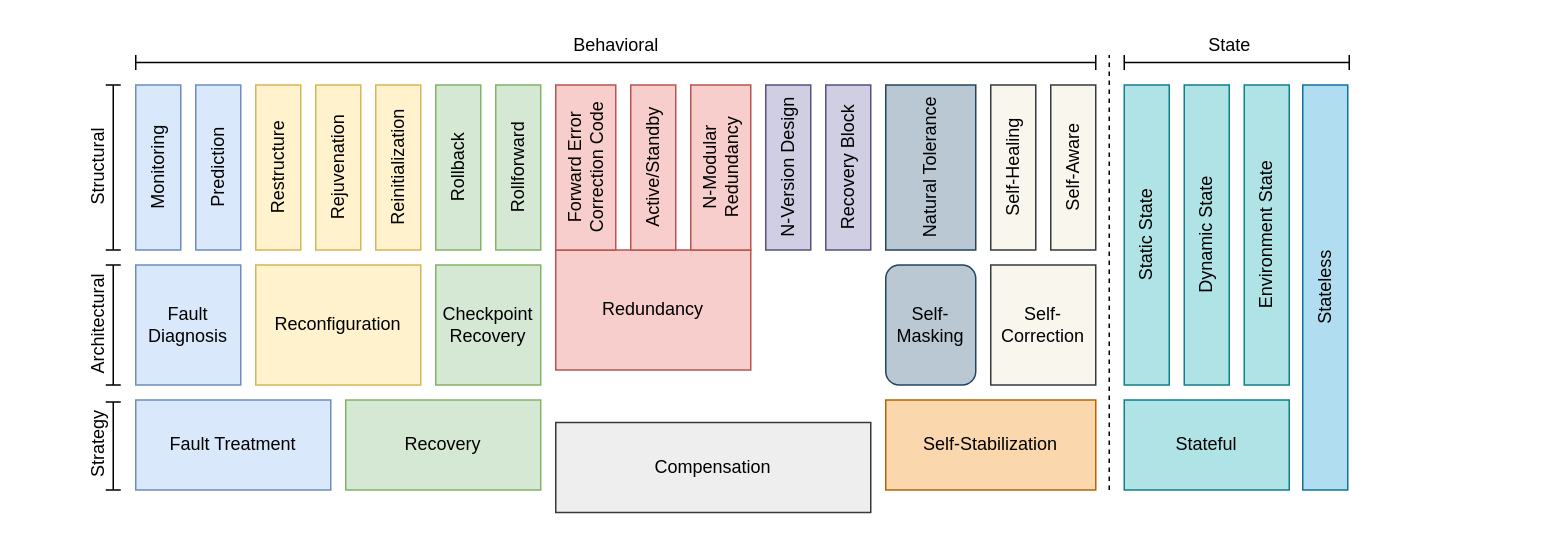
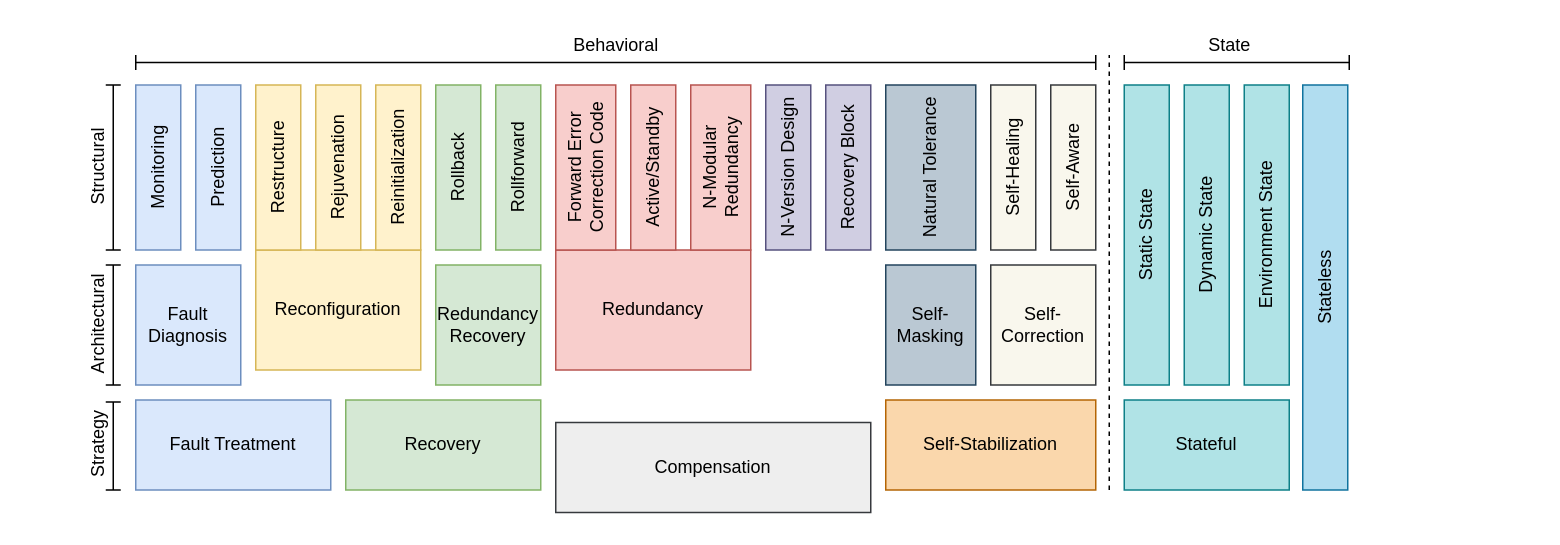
  <mxCell id="0" />
  <mxCell id="1" parent="0" />
  <mxCell id="2" value="Fault Treatment" style="rounded=0;whiteSpace=wrap;html=1;fillColor=#dae8fc;strokeColor=#6c8ebf;" parent="1" vertex="1"><mxGeometry x="90" y="266" width="130" height="60" as="geometry" /></mxCell>
  <mxCell id="3" value="Recovery" style="rounded=0;whiteSpace=wrap;html=1;fillColor=#d5e8d4;strokeColor=#82b366;" parent="1" vertex="1"><mxGeometry x="230" y="266" width="130" height="60" as="geometry" /></mxCell>
  <mxCell id="4" value="Compensation" style="rounded=0;whiteSpace=wrap;html=1;fillColor=#eeeeee;strokeColor=#36393d;" parent="1" vertex="1"><mxGeometry x="370" y="281" width="210" height="60" as="geometry" /></mxCell>
  <mxCell id="5" value="Fault Diagnosis" style="rounded=0;whiteSpace=wrap;html=1;fillColor=#dae8fc;strokeColor=#6c8ebf;" parent="1" vertex="1"><mxGeometry x="90" y="176" width="70" height="80" as="geometry" /></mxCell>
- <mxCell id="6" value="Reconfiguration" style="rounded=0;whiteSpace=wrap;html=1;fillColor=#fff2cc;strokeColor=#d6b656;" parent="1" vertex="1"><mxGeometry x="170" y="176" width="110" height="80" as="geometry" /></mxCell>
- <mxCell id="7" value="Checkpoint Recovery" style="rounded=0;whiteSpace=wrap;html=1;fillColor=#d5e8d4;strokeColor=#82b366;" parent="1" vertex="1"><mxGeometry x="290" y="176" width="70" height="80" as="geometry" /></mxCell>
+ <mxCell id="6" value="Reconfiguration" style="rounded=0;whiteSpace=wrap;html=1;fillColor=#fff2cc;strokeColor=#d6b656;" parent="1" vertex="1"><mxGeometry x="170" y="166" width="110" height="80" as="geometry" /></mxCell>
+ <mxCell id="7" value="Redundancy Recovery" style="rounded=0;whiteSpace=wrap;html=1;fillColor=#d5e8d4;strokeColor=#82b366;" parent="1" vertex="1"><mxGeometry x="290" y="176" width="70" height="80" as="geometry" /></mxCell>
  <mxCell id="8" value="Redundancy" style="rounded=0;whiteSpace=wrap;html=1;fillColor=#f8cecc;strokeColor=#b85450;" parent="1" vertex="1"><mxGeometry x="370" y="166" width="130" height="80" as="geometry" /></mxCell>
  <mxCell id="9" value="Monitoring" style="rounded=0;whiteSpace=wrap;html=1;rotation=-90;fillColor=#dae8fc;strokeColor=#6c8ebf;" parent="1" vertex="1"><mxGeometry y="96" width="110" height="30" as="geometry" x="50" /></mxCell>
  <mxCell id="10" value="Prediction" style="rounded=0;whiteSpace=wrap;html=1;rotation=-90;fillColor=#dae8fc;strokeColor=#6c8ebf;" parent="1" vertex="1"><mxGeometry x="90" y="96" width="110" height="30" as="geometry" /></mxCell>
  <mxCell id="11" value="Restructure" style="rounded=0;whiteSpace=wrap;html=1;rotation=-90;fillColor=#fff2cc;strokeColor=#d6b656;" parent="1" vertex="1"><mxGeometry x="130" y="96" width="110" height="30" as="geometry" /></mxCell>
  <mxCell id="12" value="Reinitialization" style="rounded=0;whiteSpace=wrap;html=1;rotation=-90;fillColor=#fff2cc;strokeColor=#d6b656;" parent="1" vertex="1"><mxGeometry x="210" y="96" width="110" height="30" as="geometry" /></mxCell>
  <mxCell id="13" value="Rejuvenation" style="rounded=0;whiteSpace=wrap;html=1;rotation=-90;fillColor=#fff2cc;strokeColor=#d6b656;" parent="1" vertex="1"><mxGeometry x="170" y="96" width="110" height="30" as="geometry" /></mxCell>
  <mxCell id="14" value="Rollback" style="rounded=0;whiteSpace=wrap;html=1;rotation=-90;fillColor=#d5e8d4;strokeColor=#82b366;" parent="1" vertex="1"><mxGeometry x="250" y="96" width="110" height="30" as="geometry" /></mxCell>
  <mxCell id="15" value="Rollforward" style="rounded=0;whiteSpace=wrap;html=1;rotation=-90;fillColor=#d5e8d4;strokeColor=#82b366;" parent="1" vertex="1"><mxGeometry x="290" y="96" width="110" height="30" as="geometry" /></mxCell>
  <mxCell id="16" value="Forward Error Correction Code" style="rounded=0;whiteSpace=wrap;html=1;rotation=-90;fillColor=#f8cecc;strokeColor=#b85450;" parent="1" vertex="1"><mxGeometry x="335" y="91" width="110" height="40" as="geometry" /></mxCell>
  <mxCell id="17" value="N-Modular Redundancy" style="rounded=0;whiteSpace=wrap;html=1;rotation=-90;fillColor=#f8cecc;strokeColor=#b85450;" parent="1" vertex="1"><mxGeometry x="425" y="91" width="110" height="40" as="geometry" /></mxCell>
  <mxCell id="18" value="N-Version Design" style="rounded=0;whiteSpace=wrap;html=1;rotation=-90;fillColor=#d0cee2;strokeColor=#56517e;" parent="1" vertex="1"><mxGeometry x="470" y="96" width="110" height="30" as="geometry" /></mxCell>
  <mxCell id="19" value="Recovery Block" style="rounded=0;whiteSpace=wrap;html=1;rotation=-90;fillColor=#d0cee2;strokeColor=#56517e;" parent="1" vertex="1"><mxGeometry x="510" y="96" width="110" height="30" as="geometry" /></mxCell>
  <mxCell id="20" value="Stateful" style="rounded=0;whiteSpace=wrap;html=1;fillColor=#b0e3e6;strokeColor=#0e8088;" parent="1" vertex="1"><mxGeometry x="749" y="266" width="110" height="60" as="geometry" /></mxCell>
  <mxCell id="21" value="" style="endArrow=none;dashed=1;html=1;" parent="1" edge="1"><mxGeometry width="50" height="50" relative="1" as="geometry"><mxPoint x="739" y="326" as="sourcePoint" /><mxPoint x="739" y="36" as="targetPoint" /></mxGeometry></mxCell>
  <mxCell id="22" value="" style="shape=crossbar;whiteSpace=wrap;html=1;rounded=1;" parent="1" vertex="1"><mxGeometry x="90" y="36" width="640" height="10" as="geometry" /></mxCell>
  <mxCell id="23" value="" style="shape=crossbar;whiteSpace=wrap;html=1;rounded=1;" parent="1" vertex="1"><mxGeometry x="749" y="36" width="150" height="10" as="geometry" /></mxCell>
  <mxCell id="24" value="" style="shape=crossbar;whiteSpace=wrap;html=1;rounded=1;rotation=-90;" parent="1" vertex="1"><mxGeometry x="20" y="106" width="110" height="10" as="geometry" /></mxCell>
  <mxCell id="25" value="Strategy" style="text;html=1;align=center;verticalAlign=middle;resizable=0;points=[];autosize=1;rotation=-90;" parent="1" vertex="1"><mxGeometry x="35" y="286" width="60" height="20" as="geometry" /></mxCell>
  <mxCell id="26" value="Architectural" style="text;html=1;align=center;verticalAlign=middle;resizable=0;points=[];autosize=1;rotation=-90;" parent="1" vertex="1"><mxGeometry x="25" y="206" width="80" height="20" as="geometry" /></mxCell>
  <mxCell id="27" value="Structural" style="text;html=1;align=center;verticalAlign=middle;resizable=0;points=[];autosize=1;rotation=-90;" parent="1" vertex="1"><mxGeometry x="30" y="101" width="70" height="20" as="geometry" /></mxCell>
  <mxCell id="28" value="" style="shape=crossbar;whiteSpace=wrap;html=1;rounded=1;rotation=-90;" parent="1" vertex="1"><mxGeometry x="35" y="211" width="80" height="10" as="geometry" /></mxCell>
  <mxCell id="29" value="" style="shape=crossbar;whiteSpace=wrap;html=1;rounded=1;rotation=-90;" parent="1" vertex="1"><mxGeometry x="45.63" y="291.63" width="58.75" height="10" as="geometry" /></mxCell>
  <mxCell id="30" value="Behavioral" style="text;html=1;align=center;verticalAlign=middle;resizable=0;points=[];autosize=1;" parent="1" vertex="1"><mxGeometry x="375" y="20" width="70" height="20" as="geometry" /></mxCell>
  <mxCell id="31" value="State" style="text;html=1;align=center;verticalAlign=middle;resizable=0;points=[];autosize=1;" parent="1" vertex="1"><mxGeometry x="799" y="20" width="40" height="20" as="geometry" /></mxCell>
  <mxCell id="32" value="Environment&amp;nbsp;State" style="rounded=0;whiteSpace=wrap;html=1;rotation=-90;fillColor=#b0e3e6;strokeColor=#0e8088;" parent="1" vertex="1"><mxGeometry x="744" y="141" width="200" height="30" as="geometry" /></mxCell>
  <mxCell id="33" value="Dynamic State" style="rounded=0;whiteSpace=wrap;html=1;rotation=-90;fillColor=#b0e3e6;strokeColor=#0e8088;" parent="1" vertex="1"><mxGeometry x="704" y="141" width="200" height="30" as="geometry" /></mxCell>
  <mxCell id="34" value="Static State" style="rounded=0;whiteSpace=wrap;html=1;rotation=-90;fillColor=#b0e3e6;strokeColor=#0e8088;" parent="1" vertex="1"><mxGeometry x="664" y="141" width="200" height="30" as="geometry" /></mxCell>
  <mxCell id="35" value="Stateless" style="rounded=0;whiteSpace=wrap;html=1;rotation=-90;fillColor=#b1ddf0;strokeColor=#10739e;" parent="1" vertex="1"><mxGeometry x="748" y="176" width="270" height="30" as="geometry" /></mxCell>
  <mxCell id="36" value="Self-Stabilization" style="rounded=0;whiteSpace=wrap;html=1;fillColor=#fad7ac;strokeColor=#b46504;" parent="1" vertex="1"><mxGeometry x="590" y="266" width="140" height="60" as="geometry" /></mxCell>
- <mxCell id="37" value="Self-Masking" style="whiteSpace=wrap;html=1;fillColor=#bac8d3;strokeColor=#23445d;rounded=1;" parent="1" vertex="1"><mxGeometry x="590" y="176" width="60" height="80" as="geometry" /></mxCell>
+ <mxCell id="37" value="Self-Masking" style="rounded=0;whiteSpace=wrap;html=1;fillColor=#bac8d3;strokeColor=#23445d;" parent="1" vertex="1"><mxGeometry x="590" y="176" width="60" height="80" as="geometry" /></mxCell>
  <mxCell id="38" value="Natural Tolerance" style="rounded=0;whiteSpace=wrap;html=1;rotation=-90;fillColor=#bac8d3;strokeColor=#23445d;" parent="1" vertex="1"><mxGeometry x="565" y="81" width="110" height="60" as="geometry" /></mxCell>
  <mxCell id="39" value="Self-Healing" style="rounded=0;whiteSpace=wrap;html=1;rotation=-90;fillColor=#f9f7ed;strokeColor=#36393d;" parent="1" vertex="1"><mxGeometry x="620" y="96" width="110" height="30" as="geometry" /></mxCell>
  <mxCell id="40" value="Self-Correction" style="rounded=0;whiteSpace=wrap;html=1;fillColor=#f9f7ed;strokeColor=#36393d;" parent="1" vertex="1"><mxGeometry x="660" y="176" width="70" height="80" as="geometry" /></mxCell>
  <mxCell id="41" value="Self-Aware" style="rounded=0;whiteSpace=wrap;html=1;rotation=-90;fillColor=#f9f7ed;strokeColor=#36393d;" parent="1" vertex="1"><mxGeometry x="660" y="96" width="110" height="30" as="geometry" /></mxCell>
  <mxCell id="42" value="Active/Standby" style="rounded=0;whiteSpace=wrap;html=1;rotation=-90;fillColor=#f8cecc;strokeColor=#b85450;" vertex="1" parent="1"><mxGeometry x="380" y="96" width="110" height="30" as="geometry" /></mxCell>
